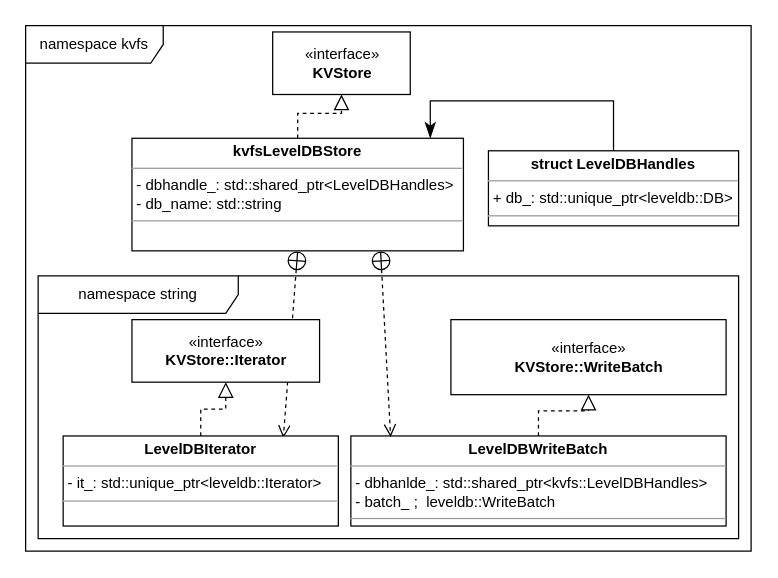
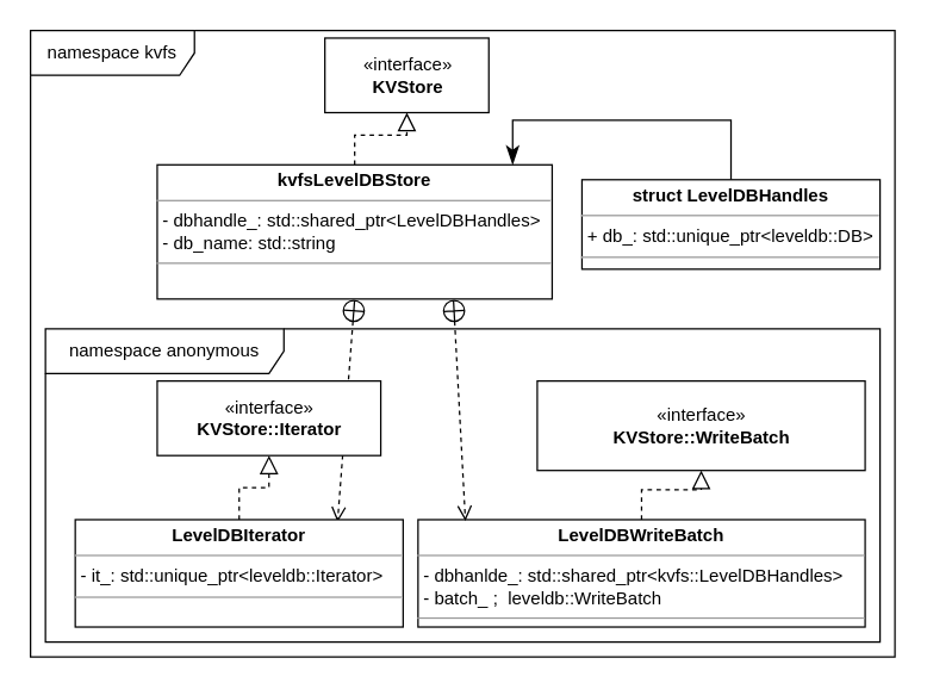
  <mxCell id="0" />
  <mxCell id="1" parent="0" />
  <mxCell id="2" value="namespace kvfs" style="shape=umlFrame;whiteSpace=wrap;html=1;width=110;height=30;" vertex="1" parent="1"><mxGeometry x="20" y="20" width="580" height="420" as="geometry" /></mxCell>
- <mxCell id="3" value="namespace string" style="shape=umlFrame;whiteSpace=wrap;html=1;width=160;height=30;" vertex="1" parent="1"><mxGeometry x="30" y="220" width="560" height="210" as="geometry" /></mxCell>
+ <mxCell id="3" value="namespace anonymous" style="shape=umlFrame;whiteSpace=wrap;html=1;width=160;height=30;" vertex="1" parent="1"><mxGeometry x="30" y="220" width="560" height="210" as="geometry" /></mxCell>
  <mxCell id="4" value="«interface»&lt;br&gt;&lt;b&gt;KVStore&lt;/b&gt;&lt;br&gt;" style="html=1;" vertex="1" parent="1"><mxGeometry x="217.5" y="25" width="110" height="50" as="geometry" /></mxCell>
  <mxCell id="5" value="" style="edgeStyle=orthogonalEdgeStyle;rounded=0;orthogonalLoop=1;jettySize=auto;html=1;dashed=1;endArrow=block;endFill=0;endSize=10;" edge="1" parent="1" source="6" target="4"><mxGeometry relative="1" as="geometry" /></mxCell>
  <mxCell id="6" value="&lt;p style=&quot;margin: 0px ; margin-top: 4px ; text-align: center&quot;&gt;&lt;b&gt;kvfsLevelDBStore&lt;/b&gt;&lt;/p&gt;&lt;hr size=&quot;1&quot;&gt;&lt;p style=&quot;margin: 0px ; margin-left: 4px&quot;&gt;- dbhandle_:&amp;nbsp;std::shared_ptr&amp;lt;LevelDBHandles&amp;gt;&lt;/p&gt;&lt;p style=&quot;margin: 0px ; margin-left: 4px&quot;&gt;- db_name:&amp;nbsp;std::string&lt;/p&gt;&lt;hr size=&quot;1&quot;&gt;&lt;p style=&quot;margin: 0px ; margin-left: 4px&quot;&gt;&lt;br&gt;&lt;/p&gt;" style="verticalAlign=top;align=left;overflow=fill;fontSize=12;fontFamily=Helvetica;html=1;" vertex="1" parent="1"><mxGeometry x="105" y="110" width="265" height="90" as="geometry" /></mxCell>
  <mxCell id="7" value="" style="endArrow=open;startArrow=circlePlus;endFill=0;startFill=0;endSize=8;html=1;dashed=1;exitX=0.5;exitY=1;exitDx=0;exitDy=0;entryX=0.8;entryY=0.022;entryDx=0;entryDy=0;entryPerimeter=0;" edge="1" parent="1" source="6" target="11"><mxGeometry width="160" relative="1" as="geometry"><mxPoint x="702.5" y="210" as="sourcePoint" /><mxPoint x="650" y="250.5" as="targetPoint" /><Array as="points" /></mxGeometry></mxCell>
  <mxCell id="8" value="«interface»&lt;br&gt;&lt;b&gt;KVStore::Iterator&lt;/b&gt;" style="html=1;" vertex="1" parent="1"><mxGeometry x="105" y="255" width="150" height="50" as="geometry" /></mxCell>
  <mxCell id="9" value="«interface»&lt;br&gt;&lt;b&gt;KVStore::WriteBatch&lt;/b&gt;&lt;br&gt;" style="html=1;" vertex="1" parent="1"><mxGeometry x="360" y="255" width="220" height="60" as="geometry" /></mxCell>
  <mxCell id="10" value="" style="edgeStyle=orthogonalEdgeStyle;rounded=0;orthogonalLoop=1;jettySize=auto;html=1;dashed=1;endArrow=block;endFill=0;endSize=10;" edge="1" parent="1" source="11" target="8"><mxGeometry relative="1" as="geometry" /></mxCell>
  <mxCell id="11" value="&lt;p style=&quot;margin: 0px ; margin-top: 4px ; text-align: center&quot;&gt;&lt;b&gt;LevelDBIterator&lt;/b&gt;&lt;/p&gt;&lt;hr size=&quot;1&quot;&gt;&lt;p style=&quot;margin: 0px ; margin-left: 4px&quot;&gt;- it_:&amp;nbsp;std::unique_ptr&amp;lt;leveldb::Iterator&amp;gt;&lt;/p&gt;&lt;hr size=&quot;1&quot;&gt;&lt;p style=&quot;margin: 0px ; margin-left: 4px&quot;&gt;&lt;br&gt;&lt;/p&gt;" style="verticalAlign=top;align=left;overflow=fill;fontSize=12;fontFamily=Helvetica;html=1;" vertex="1" parent="1"><mxGeometry x="50" y="348" width="220" height="72" as="geometry" /></mxCell>
  <mxCell id="12" value="" style="edgeStyle=orthogonalEdgeStyle;rounded=0;orthogonalLoop=1;jettySize=auto;html=1;dashed=1;endArrow=block;endFill=0;endSize=10;" edge="1" parent="1" source="13" target="9"><mxGeometry relative="1" as="geometry" /></mxCell>
  <mxCell id="13" value="&lt;p style=&quot;margin: 0px ; margin-top: 4px ; text-align: center&quot;&gt;&lt;b&gt;LevelDBWriteBatch&lt;/b&gt;&lt;/p&gt;&lt;hr size=&quot;1&quot;&gt;&lt;p style=&quot;margin: 0px ; margin-left: 4px&quot;&gt;- dbhanlde_: std::shared_ptr&amp;lt;kvfs::LevelDBHandles&amp;gt;&lt;/p&gt;&lt;p style=&quot;margin: 0px ; margin-left: 4px&quot;&gt;- batch_ ;&amp;nbsp;&amp;nbsp;leveldb::WriteBatch&lt;/p&gt;&lt;hr size=&quot;1&quot;&gt;&lt;p style=&quot;margin: 0px ; margin-left: 4px&quot;&gt;&lt;br&gt;&lt;/p&gt;" style="verticalAlign=top;align=left;overflow=fill;fontSize=12;fontFamily=Helvetica;html=1;" vertex="1" parent="1"><mxGeometry x="280" y="348" width="300" height="72" as="geometry" /></mxCell>
  <mxCell id="14" value="" style="endArrow=open;startArrow=circlePlus;endFill=0;startFill=0;endSize=8;html=1;dashed=1;exitX=0.75;exitY=1;exitDx=0;exitDy=0;entryX=0.106;entryY=0.011;entryDx=0;entryDy=0;entryPerimeter=0;" edge="1" parent="1" source="6" target="13"><mxGeometry width="160" relative="1" as="geometry"><mxPoint x="10" y="550" as="sourcePoint" /><mxPoint x="170" y="550" as="targetPoint" /></mxGeometry></mxCell>
  <mxCell id="15" style="edgeStyle=orthogonalEdgeStyle;rounded=0;orthogonalLoop=1;jettySize=auto;html=1;exitX=0.5;exitY=0;exitDx=0;exitDy=0;entryX=0.9;entryY=0;entryDx=0;entryDy=0;entryPerimeter=0;endArrow=classicThin;endFill=1;endSize=10;" edge="1" parent="1" source="16" target="6"><mxGeometry relative="1" as="geometry"><Array as="points"><mxPoint x="490" y="80" /><mxPoint x="344" y="80" /></Array></mxGeometry></mxCell>
  <mxCell id="16" value="&lt;p style=&quot;margin: 0px ; margin-top: 4px ; text-align: center&quot;&gt;&lt;b&gt;struct LevelDBHandles&lt;/b&gt;&lt;/p&gt;&lt;hr size=&quot;1&quot;&gt;&lt;p style=&quot;margin: 0px ; margin-left: 4px&quot;&gt;+ db_:&amp;nbsp;std::unique_ptr&amp;lt;leveldb::DB&amp;gt;&amp;nbsp;&lt;/p&gt;&lt;hr size=&quot;1&quot;&gt;&lt;p style=&quot;margin: 0px ; margin-left: 4px&quot;&gt;&lt;br&gt;&lt;/p&gt;" style="verticalAlign=top;align=left;overflow=fill;fontSize=12;fontFamily=Helvetica;html=1;" vertex="1" parent="1"><mxGeometry x="390" y="120" width="200" height="60" as="geometry" /></mxCell>
